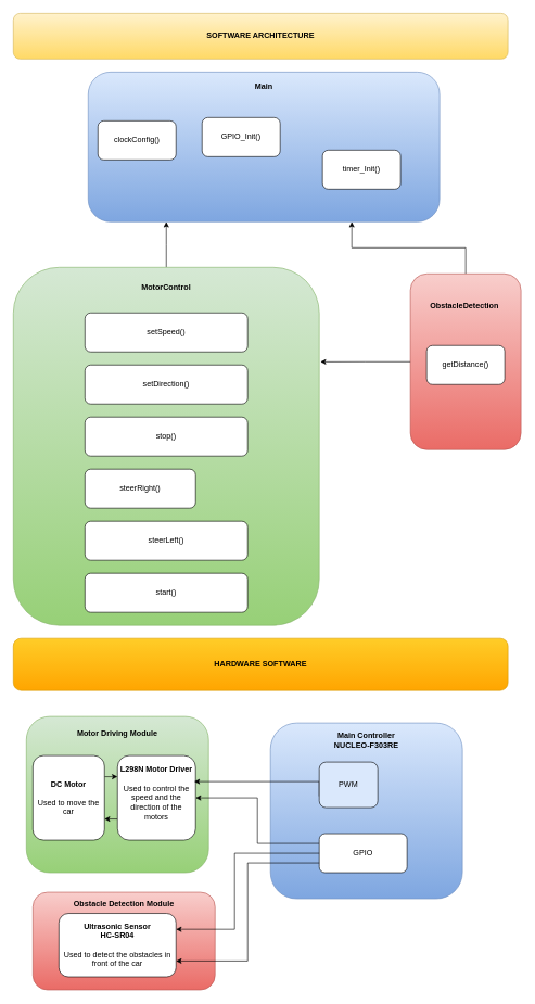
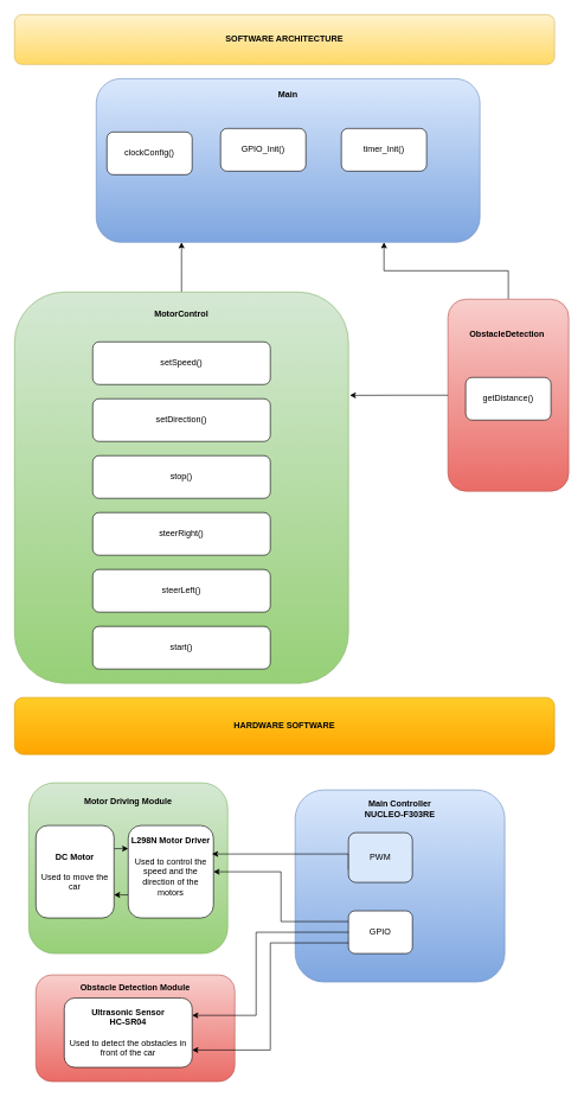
  <mxCell id="0" />
  <mxCell id="1" parent="0" />
  <mxCell id="2" value="SOFTWARE ARCHITECTURE" style="rounded=1;whiteSpace=wrap;html=1;fillColor=#fff2cc;gradientColor=#ffd966;strokeColor=#d6b656;fontStyle=1" vertex="1" parent="1"><mxGeometry x="20" y="20" width="760" height="70" as="geometry" /></mxCell>
  <mxCell id="3" value="&lt;b&gt;Main&lt;br&gt;&lt;br&gt;&lt;br&gt;&lt;br&gt;&lt;br&gt;&lt;br&gt;&lt;br&gt;&lt;br&gt;&lt;br&gt;&lt;br&gt;&lt;br&gt;&lt;br&gt;&lt;br&gt;&lt;br&gt;&lt;/b&gt;" style="rounded=1;whiteSpace=wrap;html=1;fillColor=#dae8fc;gradientColor=#7ea6e0;strokeColor=#6c8ebf;" vertex="1" parent="1"><mxGeometry x="135" y="110" width="540" height="230" as="geometry" /></mxCell>
  <mxCell id="4" style="edgeStyle=orthogonalEdgeStyle;rounded=0;orthogonalLoop=1;jettySize=auto;html=1;exitX=0.5;exitY=0;exitDx=0;exitDy=0;" edge="1" parent="1" source="5"><mxGeometry relative="1" as="geometry"><mxPoint x="255" y="340" as="targetPoint" /></mxGeometry></mxCell>
  <mxCell id="5" value="&lt;b&gt;MotorControl&lt;br&gt;&lt;br&gt;&lt;br&gt;&lt;br&gt;&lt;br&gt;&lt;br&gt;&lt;br&gt;&lt;br&gt;&lt;br&gt;&lt;br&gt;&lt;br&gt;&lt;br&gt;&lt;br&gt;&lt;br&gt;&lt;br&gt;&lt;br&gt;&lt;br&gt;&lt;br&gt;&lt;br&gt;&lt;br&gt;&lt;br&gt;&lt;br&gt;&lt;br&gt;&lt;br&gt;&lt;br&gt;&lt;br&gt;&lt;br&gt;&lt;br&gt;&lt;br&gt;&lt;br&gt;&lt;br&gt;&lt;br&gt;&lt;br&gt;&lt;br&gt;&lt;br&gt;&lt;/b&gt;" style="rounded=1;whiteSpace=wrap;html=1;fillColor=#d5e8d4;gradientColor=#97d077;strokeColor=#82b366;" vertex="1" parent="1"><mxGeometry x="20" y="410" width="470" height="550" as="geometry" /></mxCell>
  <mxCell id="6" style="edgeStyle=orthogonalEdgeStyle;rounded=0;orthogonalLoop=1;jettySize=auto;html=1;exitX=0.5;exitY=0;exitDx=0;exitDy=0;entryX=0.75;entryY=1;entryDx=0;entryDy=0;" edge="1" parent="1" source="7" target="3"><mxGeometry relative="1" as="geometry" /></mxCell>
  <mxCell id="7" value="&lt;b&gt;ObstacleDetection&amp;nbsp;&lt;br&gt;&lt;br&gt;&lt;br&gt;&lt;br&gt;&lt;br&gt;&lt;br&gt;&lt;br&gt;&lt;br&gt;&lt;br&gt;&lt;br&gt;&lt;br&gt;&lt;br&gt;&lt;br&gt;&lt;/b&gt;" style="rounded=1;whiteSpace=wrap;html=1;fillColor=#f8cecc;gradientColor=#ea6b66;strokeColor=#b85450;" vertex="1" parent="1"><mxGeometry x="630" y="420" width="170" height="270" as="geometry" /></mxCell>
  <mxCell id="8" value="HARDWARE SOFTWARE" style="rounded=1;whiteSpace=wrap;html=1;fillColor=#ffcd28;gradientColor=#ffa500;strokeColor=#d79b00;fontStyle=1" vertex="1" parent="1"><mxGeometry x="20" y="980" width="760" height="80" as="geometry" /></mxCell>
  <mxCell id="9" value="&lt;b&gt;Motor Driving Module&lt;br&gt;&lt;br&gt;&lt;br&gt;&lt;br&gt;&lt;br&gt;&lt;br&gt;&lt;br&gt;&lt;br&gt;&lt;br&gt;&lt;br&gt;&lt;br&gt;&lt;br&gt;&lt;br&gt;&lt;br&gt;&lt;/b&gt;" style="rounded=1;whiteSpace=wrap;html=1;fillColor=#d5e8d4;gradientColor=#97d077;strokeColor=#82b366;" vertex="1" parent="1"><mxGeometry x="40" y="1100" width="280" height="240" as="geometry" /></mxCell>
  <mxCell id="10" style="edgeStyle=orthogonalEdgeStyle;rounded=0;orthogonalLoop=1;jettySize=auto;html=1;exitX=1;exitY=0.25;exitDx=0;exitDy=0;entryX=0;entryY=0.25;entryDx=0;entryDy=0;" edge="1" parent="1" source="11" target="13"><mxGeometry relative="1" as="geometry" /></mxCell>
  <mxCell id="11" value="&lt;b&gt;DC Motor&lt;br&gt;&lt;/b&gt;&lt;br&gt;&lt;div&gt;Used to move the car&lt;br&gt;&lt;/div&gt;" style="rounded=1;whiteSpace=wrap;html=1;" vertex="1" parent="1"><mxGeometry x="50" y="1160" width="110" height="130" as="geometry" /></mxCell>
  <mxCell id="12" style="edgeStyle=orthogonalEdgeStyle;rounded=0;orthogonalLoop=1;jettySize=auto;html=1;exitX=0;exitY=0.75;exitDx=0;exitDy=0;entryX=1;entryY=0.75;entryDx=0;entryDy=0;" edge="1" parent="1" source="13" target="11"><mxGeometry relative="1" as="geometry" /></mxCell>
  <mxCell id="13" value="&lt;b&gt;L298N Motor Driver&lt;br&gt;&lt;/b&gt;&lt;br&gt;Used to control the speed and the direction of the motors&lt;div&gt;&lt;br&gt;&lt;/div&gt;" style="rounded=1;whiteSpace=wrap;html=1;" vertex="1" parent="1"><mxGeometry x="180" y="1160" width="120" height="130" as="geometry" /></mxCell>
  <mxCell id="14" value="&lt;b&gt;Main Controller&lt;br&gt;NUCLEO-F303RE&lt;br&gt;&lt;br&gt;&lt;br&gt;&lt;br&gt;&lt;br&gt;&lt;br&gt;&lt;br&gt;&lt;br&gt;&lt;br&gt;&lt;br&gt;&lt;br&gt;&lt;br&gt;&lt;br&gt;&lt;br&gt;&lt;br&gt;&lt;br&gt;&lt;/b&gt;" style="rounded=1;whiteSpace=wrap;html=1;fillColor=#dae8fc;gradientColor=#7ea6e0;strokeColor=#6c8ebf;" vertex="1" parent="1"><mxGeometry x="415" y="1110" width="295" height="270" as="geometry" /></mxCell>
  <mxCell id="15" style="edgeStyle=orthogonalEdgeStyle;rounded=0;orthogonalLoop=1;jettySize=auto;html=1;exitX=0;exitY=0.75;exitDx=0;exitDy=0;entryX=0.983;entryY=0.308;entryDx=0;entryDy=0;entryPerimeter=0;" edge="1" parent="1" source="16" target="13"><mxGeometry relative="1" as="geometry"><mxPoint x="330" y="1200" as="targetPoint" /><Array as="points"><mxPoint x="490" y="1200" /></Array></mxGeometry></mxCell>
  <mxCell id="16" value="PWM" style="rounded=1;whiteSpace=wrap;html=1;fillColor=#dae8fc;" vertex="1" parent="1"><mxGeometry x="490" y="1170" width="90" height="70" as="geometry" /></mxCell>
  <mxCell id="17" style="edgeStyle=orthogonalEdgeStyle;rounded=0;orthogonalLoop=1;jettySize=auto;html=1;exitX=0;exitY=0.25;exitDx=0;exitDy=0;entryX=1;entryY=0.5;entryDx=0;entryDy=0;" edge="1" parent="1" source="18" target="13"><mxGeometry relative="1" as="geometry" /></mxCell>
- <mxCell id="18" value="GPIO" style="rounded=1;whiteSpace=wrap;html=1;" vertex="1" parent="1"><mxGeometry x="490" y="1280" width="135" height="60" as="geometry" /></mxCell>
+ <mxCell id="18" value="GPIO" style="rounded=1;whiteSpace=wrap;html=1;" vertex="1" parent="1"><mxGeometry x="490" y="1280" width="90" height="60" as="geometry" /></mxCell>
  <mxCell id="19" value="&lt;b&gt;Obstacle Detection Module&lt;br&gt;&lt;br&gt;&lt;br&gt;&lt;br&gt;&lt;br&gt;&lt;br&gt;&lt;br&gt;&lt;br&gt;&lt;br&gt;&lt;/b&gt;" style="rounded=1;whiteSpace=wrap;html=1;fillColor=#f8cecc;gradientColor=#ea6b66;strokeColor=#b85450;" vertex="1" parent="1"><mxGeometry x="50" y="1370" width="280" height="150" as="geometry" /></mxCell>
  <mxCell id="20" value="&lt;b&gt;Ultrasonic Sensor&lt;br&gt;HC-SR04&lt;/b&gt;&lt;br&gt;&lt;br&gt;&lt;div&gt;Used to detect the obstacles in front of the car&lt;br&gt;&lt;/div&gt;" style="rounded=1;whiteSpace=wrap;html=1;" vertex="1" parent="1"><mxGeometry x="90" y="1402.5" width="180" height="97.5" as="geometry" /></mxCell>
  <mxCell id="21" style="edgeStyle=orthogonalEdgeStyle;rounded=0;orthogonalLoop=1;jettySize=auto;html=1;entryX=1.004;entryY=0.264;entryDx=0;entryDy=0;entryPerimeter=0;" edge="1" parent="1" source="7" target="5"><mxGeometry relative="1" as="geometry" /></mxCell>
  <mxCell id="22" value="setSpeed()" style="rounded=1;whiteSpace=wrap;html=1;" vertex="1" parent="1"><mxGeometry x="130" y="480" width="250" height="60" as="geometry" /></mxCell>
  <mxCell id="23" value="setDirection()" style="rounded=1;whiteSpace=wrap;html=1;" vertex="1" parent="1"><mxGeometry x="130" y="560" width="250" height="60" as="geometry" /></mxCell>
- <mxCell id="24" value="steerRight()" style="rounded=1;whiteSpace=wrap;html=1;" vertex="1" parent="1"><mxGeometry x="130" y="720" width="170" height="60" as="geometry" /></mxCell>
+ <mxCell id="24" value="steerRight()" style="rounded=1;whiteSpace=wrap;html=1;" vertex="1" parent="1"><mxGeometry x="130" y="720" width="250" height="60" as="geometry" /></mxCell>
  <mxCell id="25" value="steerLeft()" style="rounded=1;whiteSpace=wrap;html=1;" vertex="1" parent="1"><mxGeometry x="130" y="800" width="250" height="60" as="geometry" /></mxCell>
  <mxCell id="26" value="stop()" style="rounded=1;whiteSpace=wrap;html=1;" vertex="1" parent="1"><mxGeometry x="130" y="640" width="250" height="60" as="geometry" /></mxCell>
  <mxCell id="27" value="getDistance()" style="rounded=1;whiteSpace=wrap;html=1;" vertex="1" parent="1"><mxGeometry x="655" y="530" width="120" height="60" as="geometry" /></mxCell>
  <mxCell id="28" value="GPIO_Init()" style="rounded=1;whiteSpace=wrap;html=1;" vertex="1" parent="1"><mxGeometry x="310" y="180" width="120" height="60" as="geometry" /></mxCell>
  <mxCell id="29" value="clockConfig()" style="rounded=1;whiteSpace=wrap;html=1;" vertex="1" parent="1"><mxGeometry x="150" y="185" width="120" height="60" as="geometry" /></mxCell>
- <mxCell id="30" value="timer_Init()" style="rounded=1;whiteSpace=wrap;html=1;" vertex="1" parent="1"><mxGeometry x="495" y="230" width="120" height="60" as="geometry" /></mxCell>
+ <mxCell id="30" value="timer_Init()" style="rounded=1;whiteSpace=wrap;html=1;" vertex="1" parent="1"><mxGeometry x="480" y="180" width="120" height="60" as="geometry" /></mxCell>
  <mxCell id="31" value="start()" style="rounded=1;whiteSpace=wrap;html=1;" vertex="1" parent="1"><mxGeometry x="130" y="880" width="250" height="60" as="geometry" /></mxCell>
  <mxCell id="32" style="edgeStyle=orthogonalEdgeStyle;rounded=0;orthogonalLoop=1;jettySize=auto;html=1;exitX=0;exitY=0.5;exitDx=0;exitDy=0;entryX=1;entryY=0.25;entryDx=0;entryDy=0;" edge="1" parent="1" source="18" target="20"><mxGeometry relative="1" as="geometry"><Array as="points"><mxPoint x="360" y="1310" /><mxPoint x="360" y="1427" /></Array></mxGeometry></mxCell>
  <mxCell id="33" style="edgeStyle=orthogonalEdgeStyle;rounded=0;orthogonalLoop=1;jettySize=auto;html=1;exitX=0;exitY=0.75;exitDx=0;exitDy=0;entryX=1;entryY=0.75;entryDx=0;entryDy=0;" edge="1" parent="1" source="18" target="20"><mxGeometry relative="1" as="geometry" /></mxCell>
